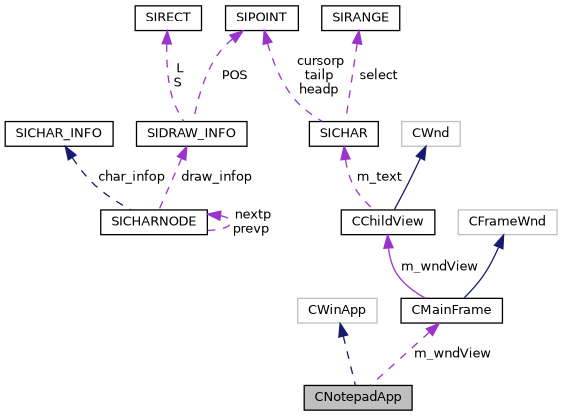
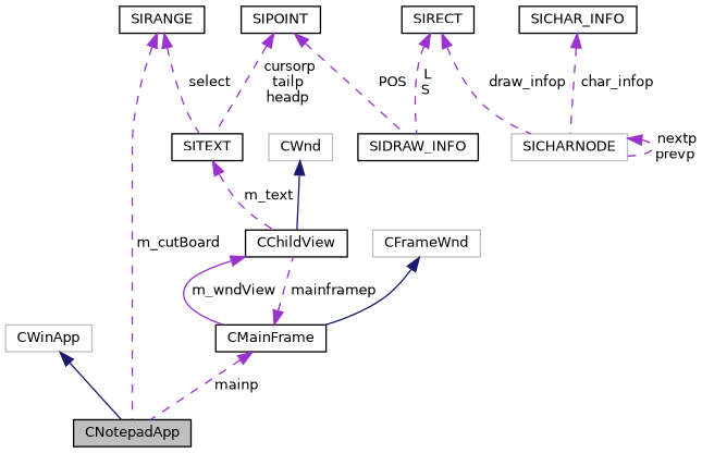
  digraph {
    node [color=black fillcolor=white fontname=Helvetica fontsize=10 shape=record style=filled]
    edge [color=darkorchid3 dir=back fontname=Helvetica fontsize=10 labelfontname=Helvetica labelfontsize=10 style=dashed]
    n1 [fillcolor=grey75 fontcolor=black height=0.2 label=CNotepadApp width=0.4]
    n2 [color=grey75 height=0.2 label=CWinApp width=0.4]
    n3 [height=0.2 label=SIRANGE width=0.4]
-   n4 [height=0.2 label=SICHAR width=0.4]
+   n4 [height=0.2 label=SITEXT width=0.4]
    n5 [height=0.2 label=CChildView width=0.4]
-   n6 [height=0.2 label=SICHARNODE width=0.4]
+   n6 [color=grey75 height=0.2 label=SICHARNODE width=0.4]
    n7 [height=0.2 label=SICHAR_INFO width=0.4]
    n8 [height=0.2 label=SIDRAW_INFO width=0.4]
    n9 [height=0.2 label=SIPOINT width=0.4]
    n10 [height=0.2 label=SIRECT width=0.4]
    n11 [height=0.2 label=CMainFrame width=0.4]
    n12 [color=grey75 height=0.2 label=CFrameWnd width=0.4]
    n13 [color=grey75 height=0.2 label=CWnd width=0.4]
-   n2 -> n1 [color=midnightblue]
+   n2 -> n1 [color=midnightblue style=solid]
+   n3 -> n1 [label=" m_cutBoard"]
    n3 -> n4 [label=" select"]
    n4 -> n5 [label=" m_text"]
    n5 -> n11 [label=" m_wndView" style=solid]
    n6 -> n6 [label=" nextp\nprevp"]
-   n7 -> n6 [color=midnightblue label=" char_infop"]
-   n8 -> n6 [label=" draw_infop"]
+   n7 -> n6 [label=" char_infop"]
+   n10 -> n6 [label=" draw_infop"]
    n9 -> n4 [label=" cursorp\ntailp\nheadp"]
    n9 -> n8 [label=" POS"]
    n10 -> n8 [label=" L\nS"]
-   n11 -> n1 [label=" m_wndView"]
+   n11 -> n1 [label=" mainp"]
+   n11 -> n5 [label=" mainframep"]
    n12 -> n11 [color=midnightblue style=solid]
    n13 -> n5 [color=midnightblue style=solid]
  }
